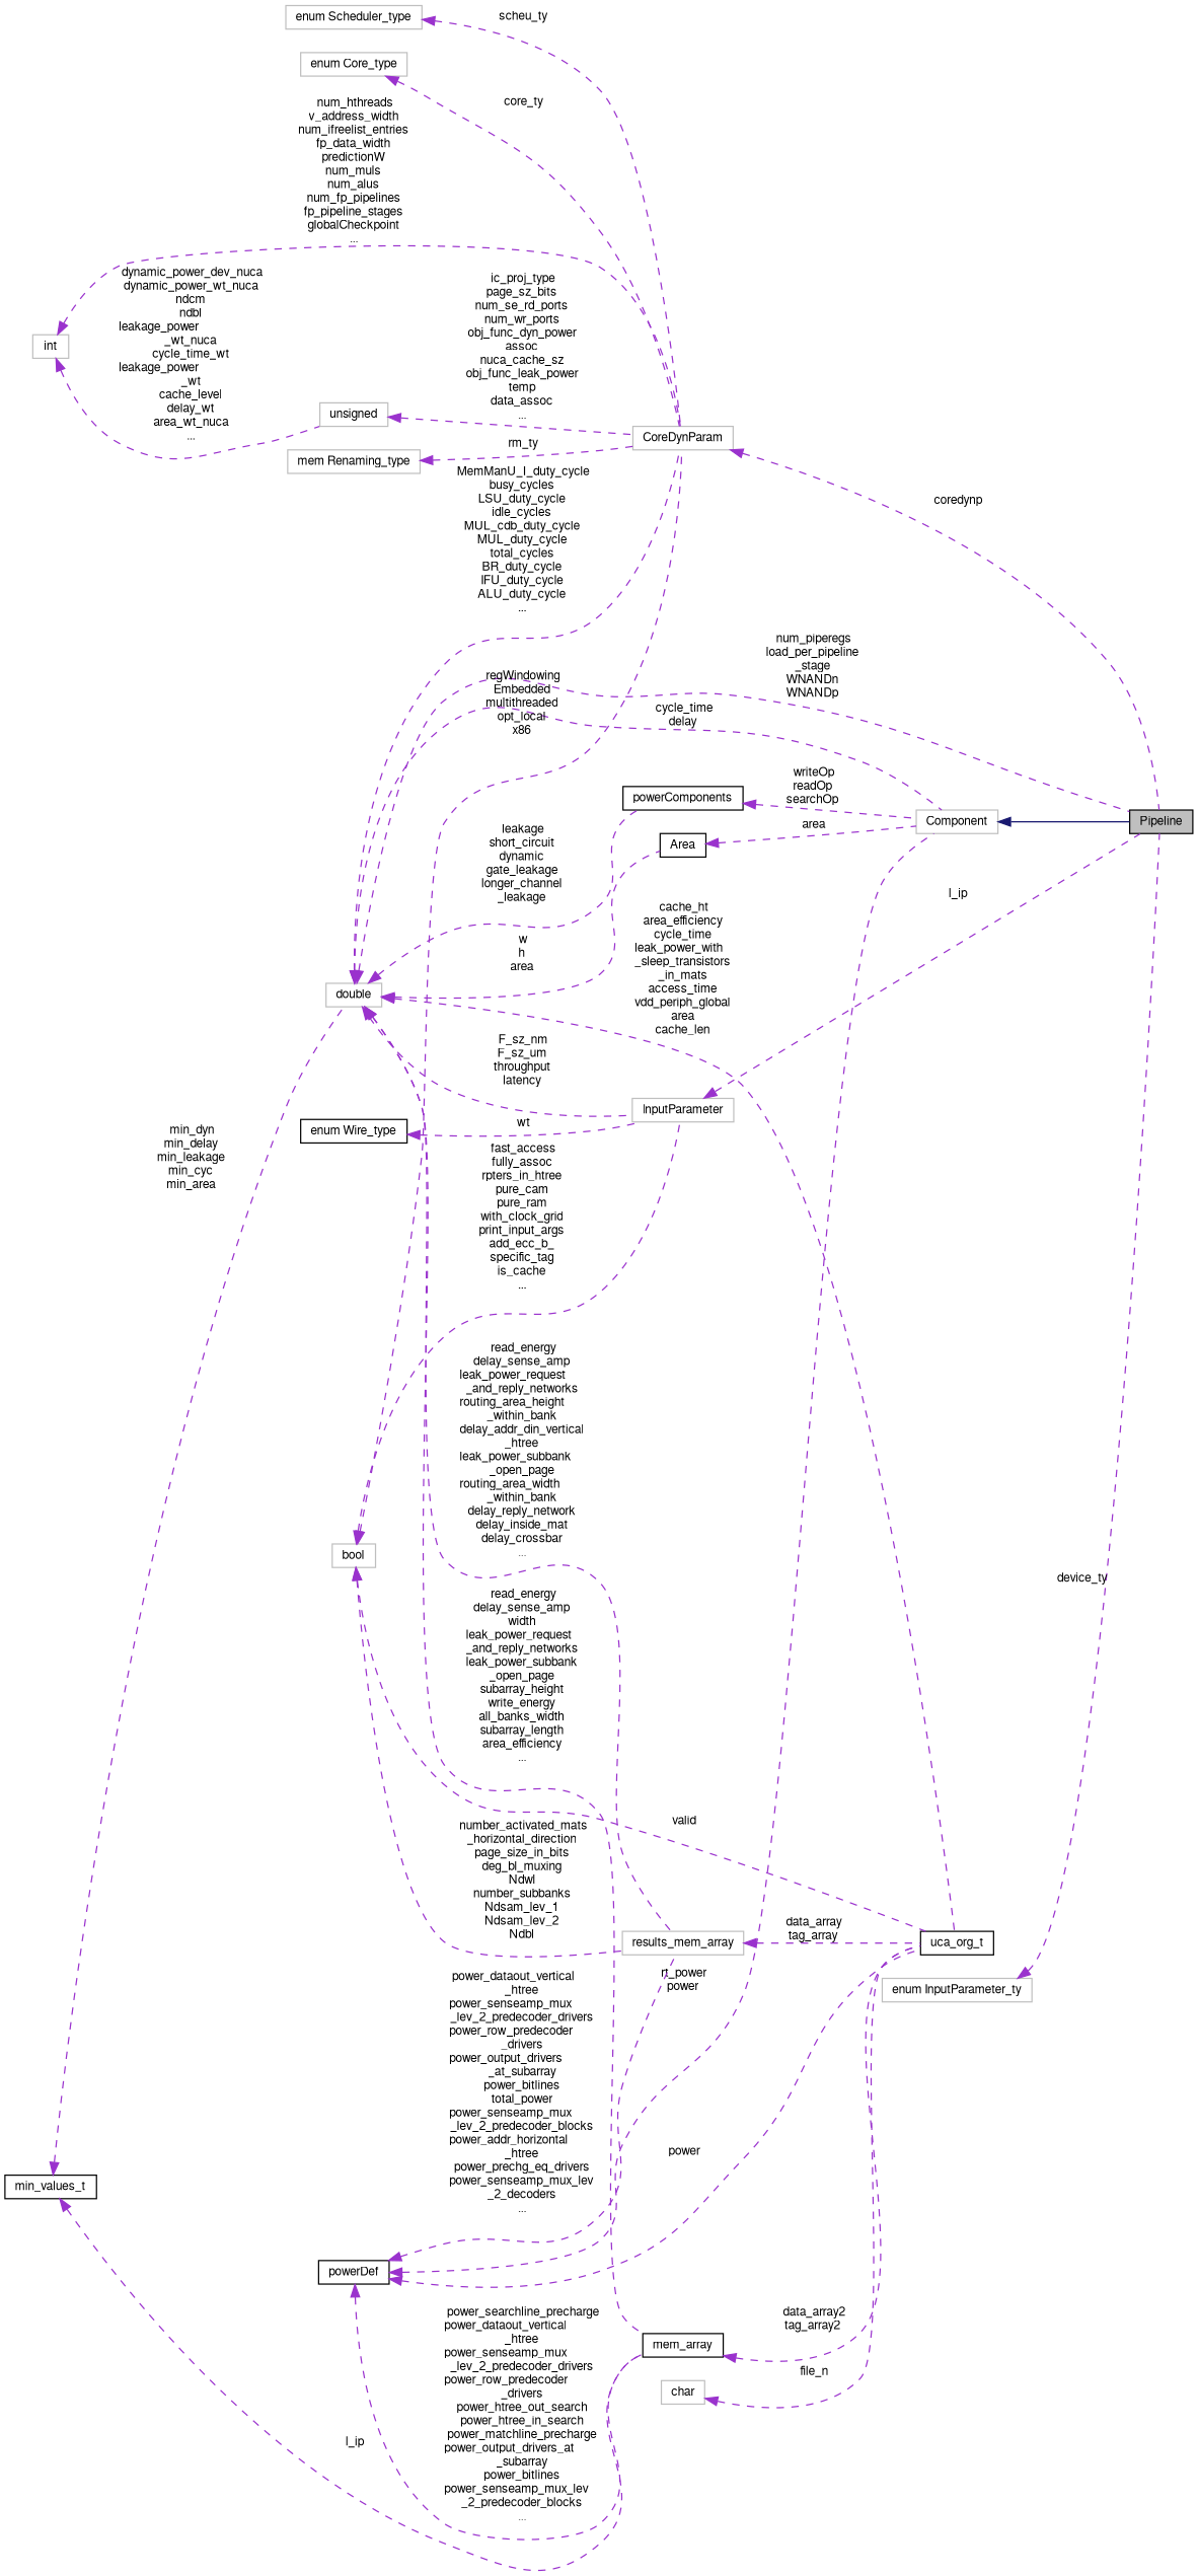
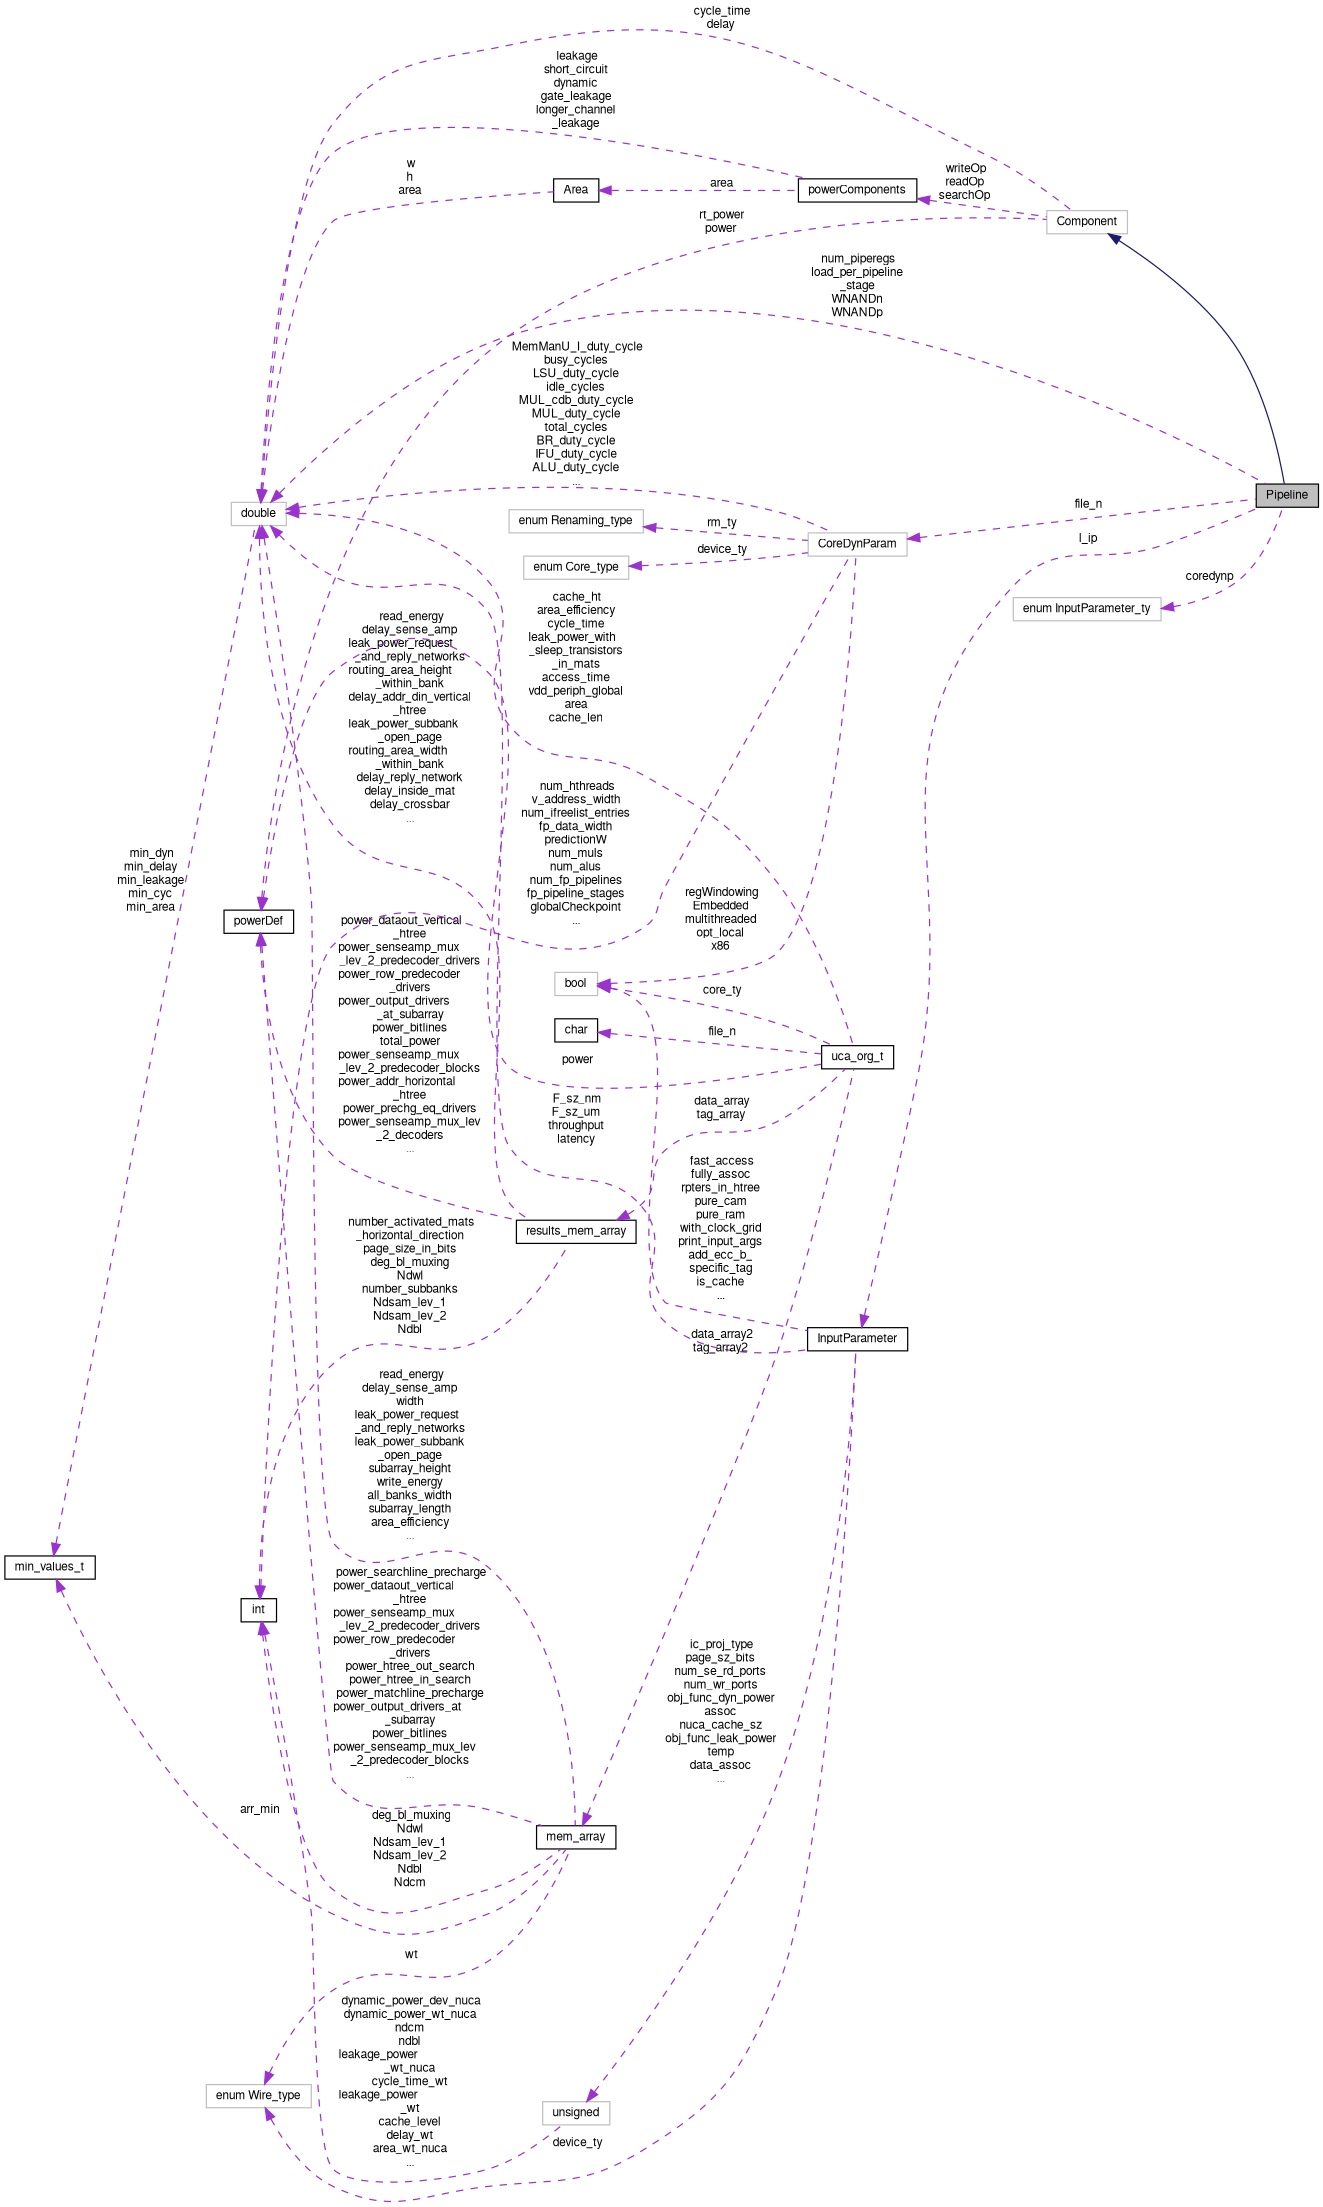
  digraph {
    rankdir=LR
    node [color=grey75 fontname=FreeSans fontsize=10 shape=record]
    edge [color=darkorchid3 dir=back fontname=FreeSans fontsize=10 labelfontname=FreeSans labelfontsize=10 style=dashed]
    n1 [color=black fillcolor=grey75 fontcolor=black height=0.2 label=Pipeline style=filled width=0.4]
    n2 [height=0.2 label=Component width=0.4]
    n3 [height=0.2 label=double width=0.4]
    n4 [color=black height=0.2 label=powerComponents width=0.4]
    n5 [color=black height=0.2 label=Area width=0.4]
    n6 [height=0.2 label=CoreDynParam width=0.4]
    n7 [color=black height=0.2 label=uca_org_t width=0.4]
    n8 [color=black height=0.2 label=mem_array width=0.4]
-   n9 [height=0.2 label=results_mem_array width=0.4]
-   n10 [height=0.2 label=InputParameter width=0.4]
+   n9 [color=black height=0.2 label=results_mem_array width=0.4]
+   n10 [color=black height=0.2 label=InputParameter width=0.4]
    n11 [color=black height=0.2 label=min_values_t width=0.4]
    n12 [color=black height=0.2 label=powerDef width=0.4]
    n13 [height=0.2 label="enum InputParameter_ty" width=0.4]
-   n14 [height=0.2 label=int width=0.4]
+   n14 [color=black height=0.2 label=int width=0.4]
    n15 [height=0.2 label=unsigned width=0.4]
-   n16 [height=0.2 label="mem Renaming_type" width=0.4]
+   n16 [height=0.2 label="enum Renaming_type" width=0.4]
    n17 [height=0.2 label=bool width=0.4]
-   n18 [height=0.2 label="enum Scheduler_type" width=0.4]
    n19 [height=0.2 label="enum Core_type" width=0.4]
-   n20 [height=0.2 label=char width=0.4]
-   n21 [color=black height=0.2 label="enum Wire_type" width=0.4]
+   n20 [color=black height=0.2 label=char width=0.4]
+   n21 [height=0.2 label="enum Wire_type" width=0.4]
    n2 -> n1 [color=midnightblue style=solid]
    n3 -> n1 [label=" num_piperegs\nload_per_pipeline\l_stage\nWNANDn\nWNANDp"]
    n3 -> n2 [label=" cycle_time\ndelay"]
    n3 -> n4 [label=" leakage\nshort_circuit\ndynamic\ngate_leakage\nlonger_channel\l_leakage"]
    n3 -> n5 [label=" w\nh\narea"]
    n3 -> n6 [label=" MemManU_I_duty_cycle\nbusy_cycles\nLSU_duty_cycle\nidle_cycles\nMUL_cdb_duty_cycle\nMUL_duty_cycle\ntotal_cycles\nBR_duty_cycle\nIFU_duty_cycle\nALU_duty_cycle\n..."]
    n3 -> n7 [label=" cache_ht\narea_efficiency\ncycle_time\nleak_power_with\l_sleep_transistors\l_in_mats\naccess_time\nvdd_periph_global\narea\ncache_len"]
    n3 -> n8 [label=" read_energy\ndelay_sense_amp\nwidth\nleak_power_request\l_and_reply_networks\nleak_power_subbank\l_open_page\nsubarray_height\nwrite_energy\nall_banks_width\nsubarray_length\narea_efficiency\n..."]
    n3 -> n9 [label=" read_energy\ndelay_sense_amp\nleak_power_request\l_and_reply_networks\nrouting_area_height\l_within_bank\ndelay_addr_din_vertical\l_htree\nleak_power_subbank\l_open_page\nrouting_area_width\l_within_bank\ndelay_reply_network\ndelay_inside_mat\ndelay_crossbar\n..."]
    n3 -> n10 [label=" F_sz_nm\nF_sz_um\nthroughput\nlatency"]
    n4 -> n2 [label=" writeOp\nreadOp\nsearchOp"]
-   n5 -> n2 [label=" area"]
-   n6 -> n1 [label=" coredynp"]
+   n5 -> n4 [label=" area"]
+   n6 -> n1 [label=" file_n"]
    n8 -> n7 [label=" data_array2\ntag_array2"]
    n9 -> n7 [label=" data_array\ntag_array"]
    n10 -> n1 [label=" l_ip"]
    n11 -> n3 [label=" min_dyn\nmin_delay\nmin_leakage\nmin_cyc\nmin_area"]
-   n11 -> n8 [label=" l_ip"]
+   n11 -> n8 [label=" arr_min"]
    n12 -> n2 [label=" rt_power\npower"]
    n12 -> n7 [label=" power"]
    n12 -> n8 [label=" power_searchline_precharge\npower_dataout_vertical\l_htree\npower_senseamp_mux\l_lev_2_predecoder_drivers\npower_row_predecoder\l_drivers\npower_htree_out_search\npower_htree_in_search\npower_matchline_precharge\npower_output_drivers_at\l_subarray\npower_bitlines\npower_senseamp_mux_lev\l_2_predecoder_blocks\n..."]
    n12 -> n9 [label=" power_dataout_vertical\l_htree\npower_senseamp_mux\l_lev_2_predecoder_drivers\npower_row_predecoder\l_drivers\npower_output_drivers\l_at_subarray\npower_bitlines\ntotal_power\npower_senseamp_mux\l_lev_2_predecoder_blocks\npower_addr_horizontal\l_htree\npower_prechg_eq_drivers\npower_senseamp_mux_lev\l_2_decoders\n..."]
-   n13 -> n1 [label=" device_ty"]
+   n13 -> n1 [label=" coredynp"]
    n14 -> n6 [label=" num_hthreads\nv_address_width\nnum_ifreelist_entries\nfp_data_width\npredictionW\nnum_muls\nnum_alus\nnum_fp_pipelines\nfp_pipeline_stages\nglobalCheckpoint\n..."]
-   n17 -> n9 [label=" number_activated_mats\l_horizontal_direction\npage_size_in_bits\ndeg_bl_muxing\nNdwl\nnumber_subbanks\nNdsam_lev_1\nNdsam_lev_2\nNdbl"]
+   n14 -> n8 [label=" deg_bl_muxing\nNdwl\nNdsam_lev_1\nNdsam_lev_2\nNdbl\nNdcm"]
+   n14 -> n9 [label=" number_activated_mats\l_horizontal_direction\npage_size_in_bits\ndeg_bl_muxing\nNdwl\nnumber_subbanks\nNdsam_lev_1\nNdsam_lev_2\nNdbl"]
    n14 -> n15 [label=" dynamic_power_dev_nuca\ndynamic_power_wt_nuca\nndcm\nndbl\nleakage_power\l_wt_nuca\ncycle_time_wt\nleakage_power\l_wt\ncache_level\ndelay_wt\narea_wt_nuca\n..."]
-   n15 -> n6 [label=" ic_proj_type\npage_sz_bits\nnum_se_rd_ports\nnum_wr_ports\nobj_func_dyn_power\nassoc\nnuca_cache_sz\nobj_func_leak_power\ntemp\ndata_assoc\n..."]
+   n15 -> n10 [label=" ic_proj_type\npage_sz_bits\nnum_se_rd_ports\nnum_wr_ports\nobj_func_dyn_power\nassoc\nnuca_cache_sz\nobj_func_leak_power\ntemp\ndata_assoc\n..."]
    n16 -> n6 [label=" rm_ty"]
    n17 -> n6 [label=" regWindowing\nEmbedded\nmultithreaded\nopt_local\nx86"]
-   n17 -> n7 [label=" valid"]
+   n17 -> n7 [label=" core_ty"]
    n17 -> n10 [label=" fast_access\nfully_assoc\nrpters_in_htree\npure_cam\npure_ram\nwith_clock_grid\nprint_input_args\nadd_ecc_b_\nspecific_tag\nis_cache\n..."]
-   n18 -> n6 [label=" scheu_ty"]
-   n19 -> n6 [label=" core_ty"]
+   n19 -> n6 [label=" device_ty"]
    n20 -> n7 [label=" file_n"]
-   n21 -> n10 [label=" wt"]
+   n21 -> n8 [label=" wt"]
+   n21 -> n10 [label=" device_ty"]
  }
